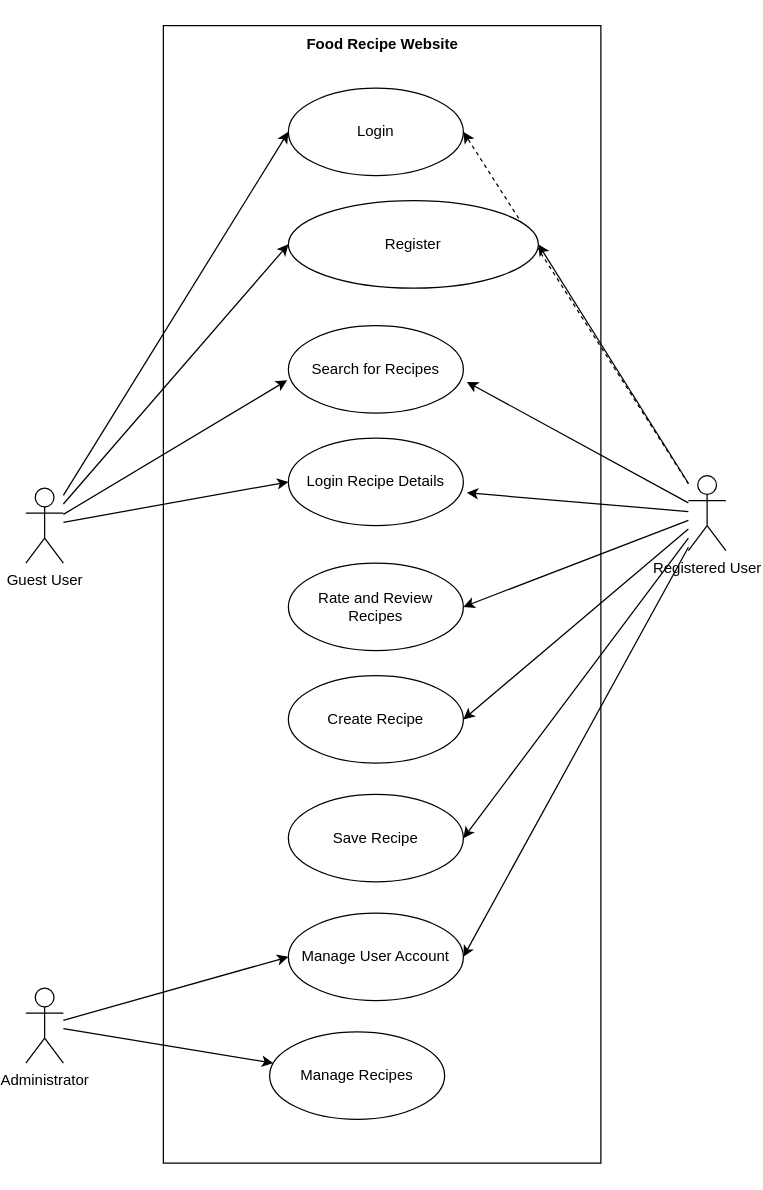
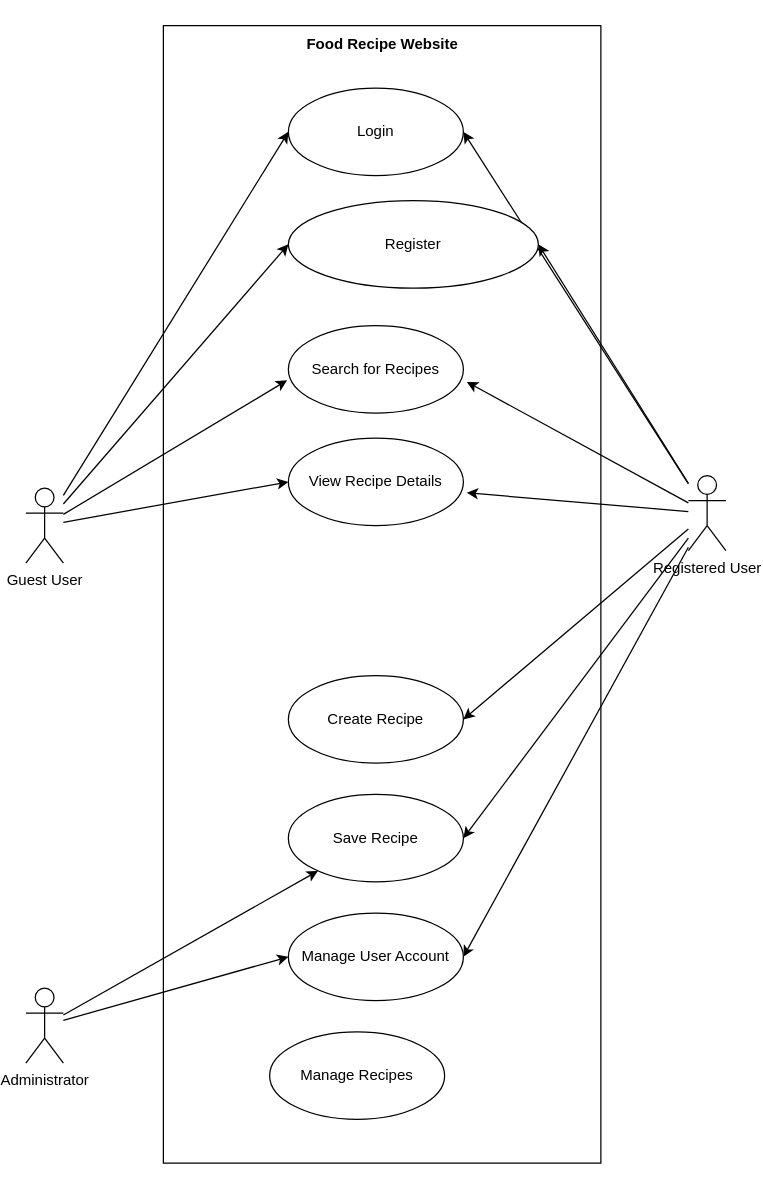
  <mxCell id="0" />
  <mxCell id="1" parent="0" />
  <mxCell id="2" style="rounded=0;orthogonalLoop=1;jettySize=auto;html=1;entryX=1.02;entryY=0.643;entryDx=0;entryDy=0;entryPerimeter=0;" edge="1" parent="1" source="10" target="19"><mxGeometry relative="1" as="geometry" /></mxCell>
  <mxCell id="3" style="rounded=0;orthogonalLoop=1;jettySize=auto;html=1;entryX=1.02;entryY=0.625;entryDx=0;entryDy=0;entryPerimeter=0;" edge="1" parent="1" source="10" target="20"><mxGeometry relative="1" as="geometry" /></mxCell>
- <mxCell id="4" style="edgeStyle=none;rounded=0;orthogonalLoop=1;jettySize=auto;html=1;entryX=1;entryY=0.5;entryDx=0;entryDy=0;" edge="1" parent="1" source="10" target="21"><mxGeometry relative="1" as="geometry" /></mxCell>
  <mxCell id="5" style="edgeStyle=none;rounded=0;orthogonalLoop=1;jettySize=auto;html=1;entryX=1;entryY=0.5;entryDx=0;entryDy=0;" edge="1" parent="1" source="10" target="22"><mxGeometry relative="1" as="geometry" /></mxCell>
  <mxCell id="6" style="edgeStyle=none;rounded=0;orthogonalLoop=1;jettySize=auto;html=1;entryX=1;entryY=0.5;entryDx=0;entryDy=0;" edge="1" parent="1" source="10" target="23"><mxGeometry relative="1" as="geometry" /></mxCell>
  <mxCell id="7" style="edgeStyle=none;rounded=0;orthogonalLoop=1;jettySize=auto;html=1;entryX=1;entryY=0.5;entryDx=0;entryDy=0;" edge="1" parent="1" source="10" target="24"><mxGeometry relative="1" as="geometry" /></mxCell>
  <mxCell id="8" style="edgeStyle=none;rounded=0;orthogonalLoop=1;jettySize=auto;html=1;entryX=1;entryY=0.5;entryDx=0;entryDy=0;" edge="1" parent="1" source="10" target="27"><mxGeometry relative="1" as="geometry" /></mxCell>
- <mxCell id="9" style="edgeStyle=none;rounded=0;orthogonalLoop=1;jettySize=auto;html=1;entryX=1;entryY=0.5;entryDx=0;entryDy=0;dashed=1;" edge="1" parent="1" source="10" target="26"><mxGeometry relative="1" as="geometry" /></mxCell>
+ <mxCell id="9" style="edgeStyle=none;rounded=0;orthogonalLoop=1;jettySize=auto;html=1;entryX=1;entryY=0.5;entryDx=0;entryDy=0;" edge="1" parent="1" source="10" target="26"><mxGeometry relative="1" as="geometry" /></mxCell>
  <mxCell id="10" value="Registered User" style="shape=umlActor;verticalLabelPosition=bottom;verticalAlign=top;html=1;" vertex="1" parent="1"><mxGeometry x="550" y="380" width="30" height="60" as="geometry" /></mxCell>
  <mxCell id="11" style="rounded=0;orthogonalLoop=1;jettySize=auto;html=1;entryX=-0.007;entryY=0.625;entryDx=0;entryDy=0;entryPerimeter=0;" edge="1" parent="1" source="15" target="19"><mxGeometry relative="1" as="geometry" /></mxCell>
  <mxCell id="12" style="rounded=0;orthogonalLoop=1;jettySize=auto;html=1;entryX=0;entryY=0.5;entryDx=0;entryDy=0;" edge="1" parent="1" source="15" target="20"><mxGeometry relative="1" as="geometry" /></mxCell>
  <mxCell id="13" style="edgeStyle=none;rounded=0;orthogonalLoop=1;jettySize=auto;html=1;entryX=0;entryY=0.5;entryDx=0;entryDy=0;" edge="1" parent="1" source="15" target="27"><mxGeometry relative="1" as="geometry" /></mxCell>
  <mxCell id="14" style="edgeStyle=none;rounded=0;orthogonalLoop=1;jettySize=auto;html=1;entryX=0;entryY=0.5;entryDx=0;entryDy=0;" edge="1" parent="1" source="15" target="26"><mxGeometry relative="1" as="geometry" /></mxCell>
  <mxCell id="15" value="Guest User" style="shape=umlActor;verticalLabelPosition=bottom;verticalAlign=top;html=1;" vertex="1" parent="1"><mxGeometry x="20" y="390" width="30" height="60" as="geometry" /></mxCell>
  <mxCell id="16" style="edgeStyle=none;rounded=0;orthogonalLoop=1;jettySize=auto;html=1;entryX=0;entryY=0.5;entryDx=0;entryDy=0;" edge="1" parent="1" source="18" target="24"><mxGeometry relative="1" as="geometry" /></mxCell>
- <mxCell id="17" style="edgeStyle=none;rounded=0;orthogonalLoop=1;jettySize=auto;html=1;entryX=0.02;entryY=0.357;entryDx=0;entryDy=0;entryPerimeter=0;" edge="1" parent="1" source="18" target="25"><mxGeometry relative="1" as="geometry" /></mxCell>
+ <mxCell id="17" style="edgeStyle=none;rounded=0;orthogonalLoop=1;jettySize=auto;html=1;" edge="1" parent="1" source="18" target="23"><mxGeometry relative="1" as="geometry" /></mxCell>
  <mxCell id="18" value="Administrator " style="shape=umlActor;verticalLabelPosition=bottom;verticalAlign=top;html=1;" vertex="1" parent="1"><mxGeometry x="20" y="790" width="30" height="60" as="geometry" /></mxCell>
  <mxCell id="19" value="Search for Recipes" style="ellipse;whiteSpace=wrap;html=1;" vertex="1" parent="1"><mxGeometry x="230" y="260" width="140" height="70" as="geometry" /></mxCell>
- <mxCell id="20" value="Login Recipe Details" style="ellipse;whiteSpace=wrap;html=1;" vertex="1" parent="1"><mxGeometry x="230" y="350" width="140" height="70" as="geometry" /></mxCell>
- <mxCell id="21" value="Rate and Review Recipes" style="ellipse;whiteSpace=wrap;html=1;" vertex="1" parent="1"><mxGeometry x="230" y="450" width="140" height="70" as="geometry" /></mxCell>
+ <mxCell id="20" value="View Recipe Details" style="ellipse;whiteSpace=wrap;html=1;" vertex="1" parent="1"><mxGeometry x="230" y="350" width="140" height="70" as="geometry" /></mxCell>
  <mxCell id="22" value="Create Recipe" style="ellipse;whiteSpace=wrap;html=1;" vertex="1" parent="1"><mxGeometry x="230" y="540" width="140" height="70" as="geometry" /></mxCell>
  <mxCell id="23" value="Save Recipe" style="ellipse;whiteSpace=wrap;html=1;" vertex="1" parent="1"><mxGeometry x="230" y="635" width="140" height="70" as="geometry" /></mxCell>
  <mxCell id="24" value="Manage User Account" style="ellipse;whiteSpace=wrap;html=1;" vertex="1" parent="1"><mxGeometry x="230" y="730" width="140" height="70" as="geometry" /></mxCell>
  <mxCell id="25" value="Manage Recipes " style="ellipse;whiteSpace=wrap;html=1;" vertex="1" parent="1"><mxGeometry x="215" y="825" width="140" height="70" as="geometry" /></mxCell>
  <mxCell id="26" value="Login" style="ellipse;whiteSpace=wrap;html=1;" vertex="1" parent="1"><mxGeometry x="230" y="70" width="140" height="70" as="geometry" /></mxCell>
  <mxCell id="27" value="Register" style="ellipse;whiteSpace=wrap;html=1;" vertex="1" parent="1"><mxGeometry x="230" y="160" width="200" height="70" as="geometry" /></mxCell>
  <mxCell id="28" value="" style="html=1;whiteSpace=wrap;fillColor=none;" vertex="1" parent="1"><mxGeometry x="130" y="20" width="350" height="910" as="geometry" /></mxCell>
  <mxCell id="29" value="Food Recipe Website" style="text;html=1;strokeColor=none;fillColor=none;align=center;verticalAlign=middle;whiteSpace=wrap;rounded=0;fontStyle=1" vertex="1" parent="1"><mxGeometry x="237.5" y="20" width="135" height="30" as="geometry" /></mxCell>
